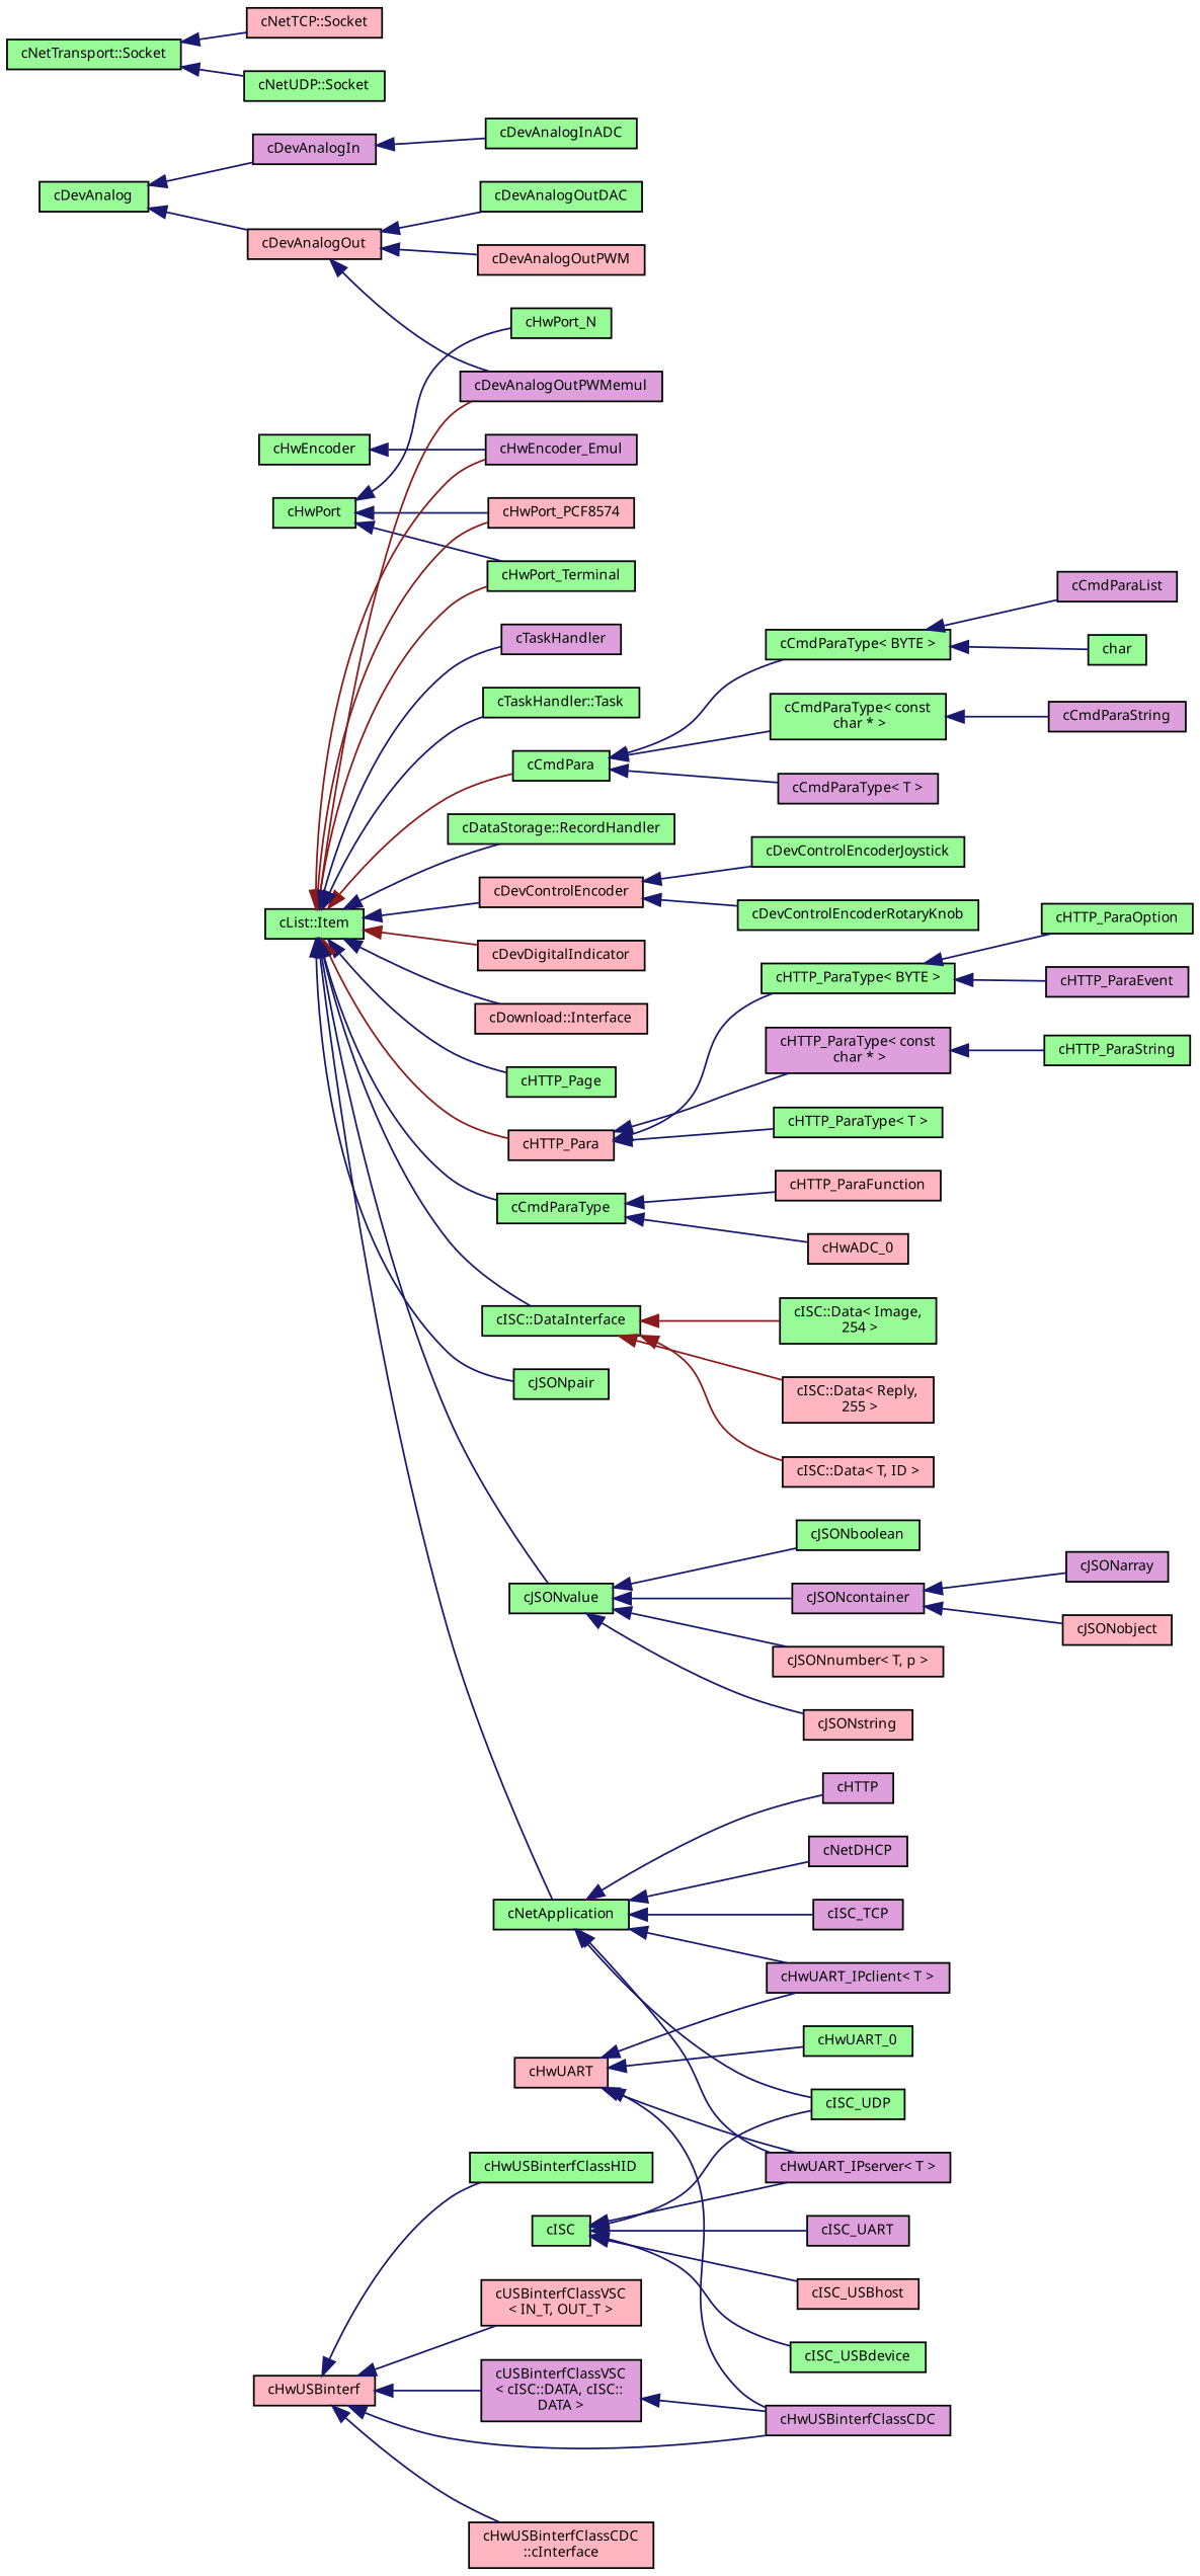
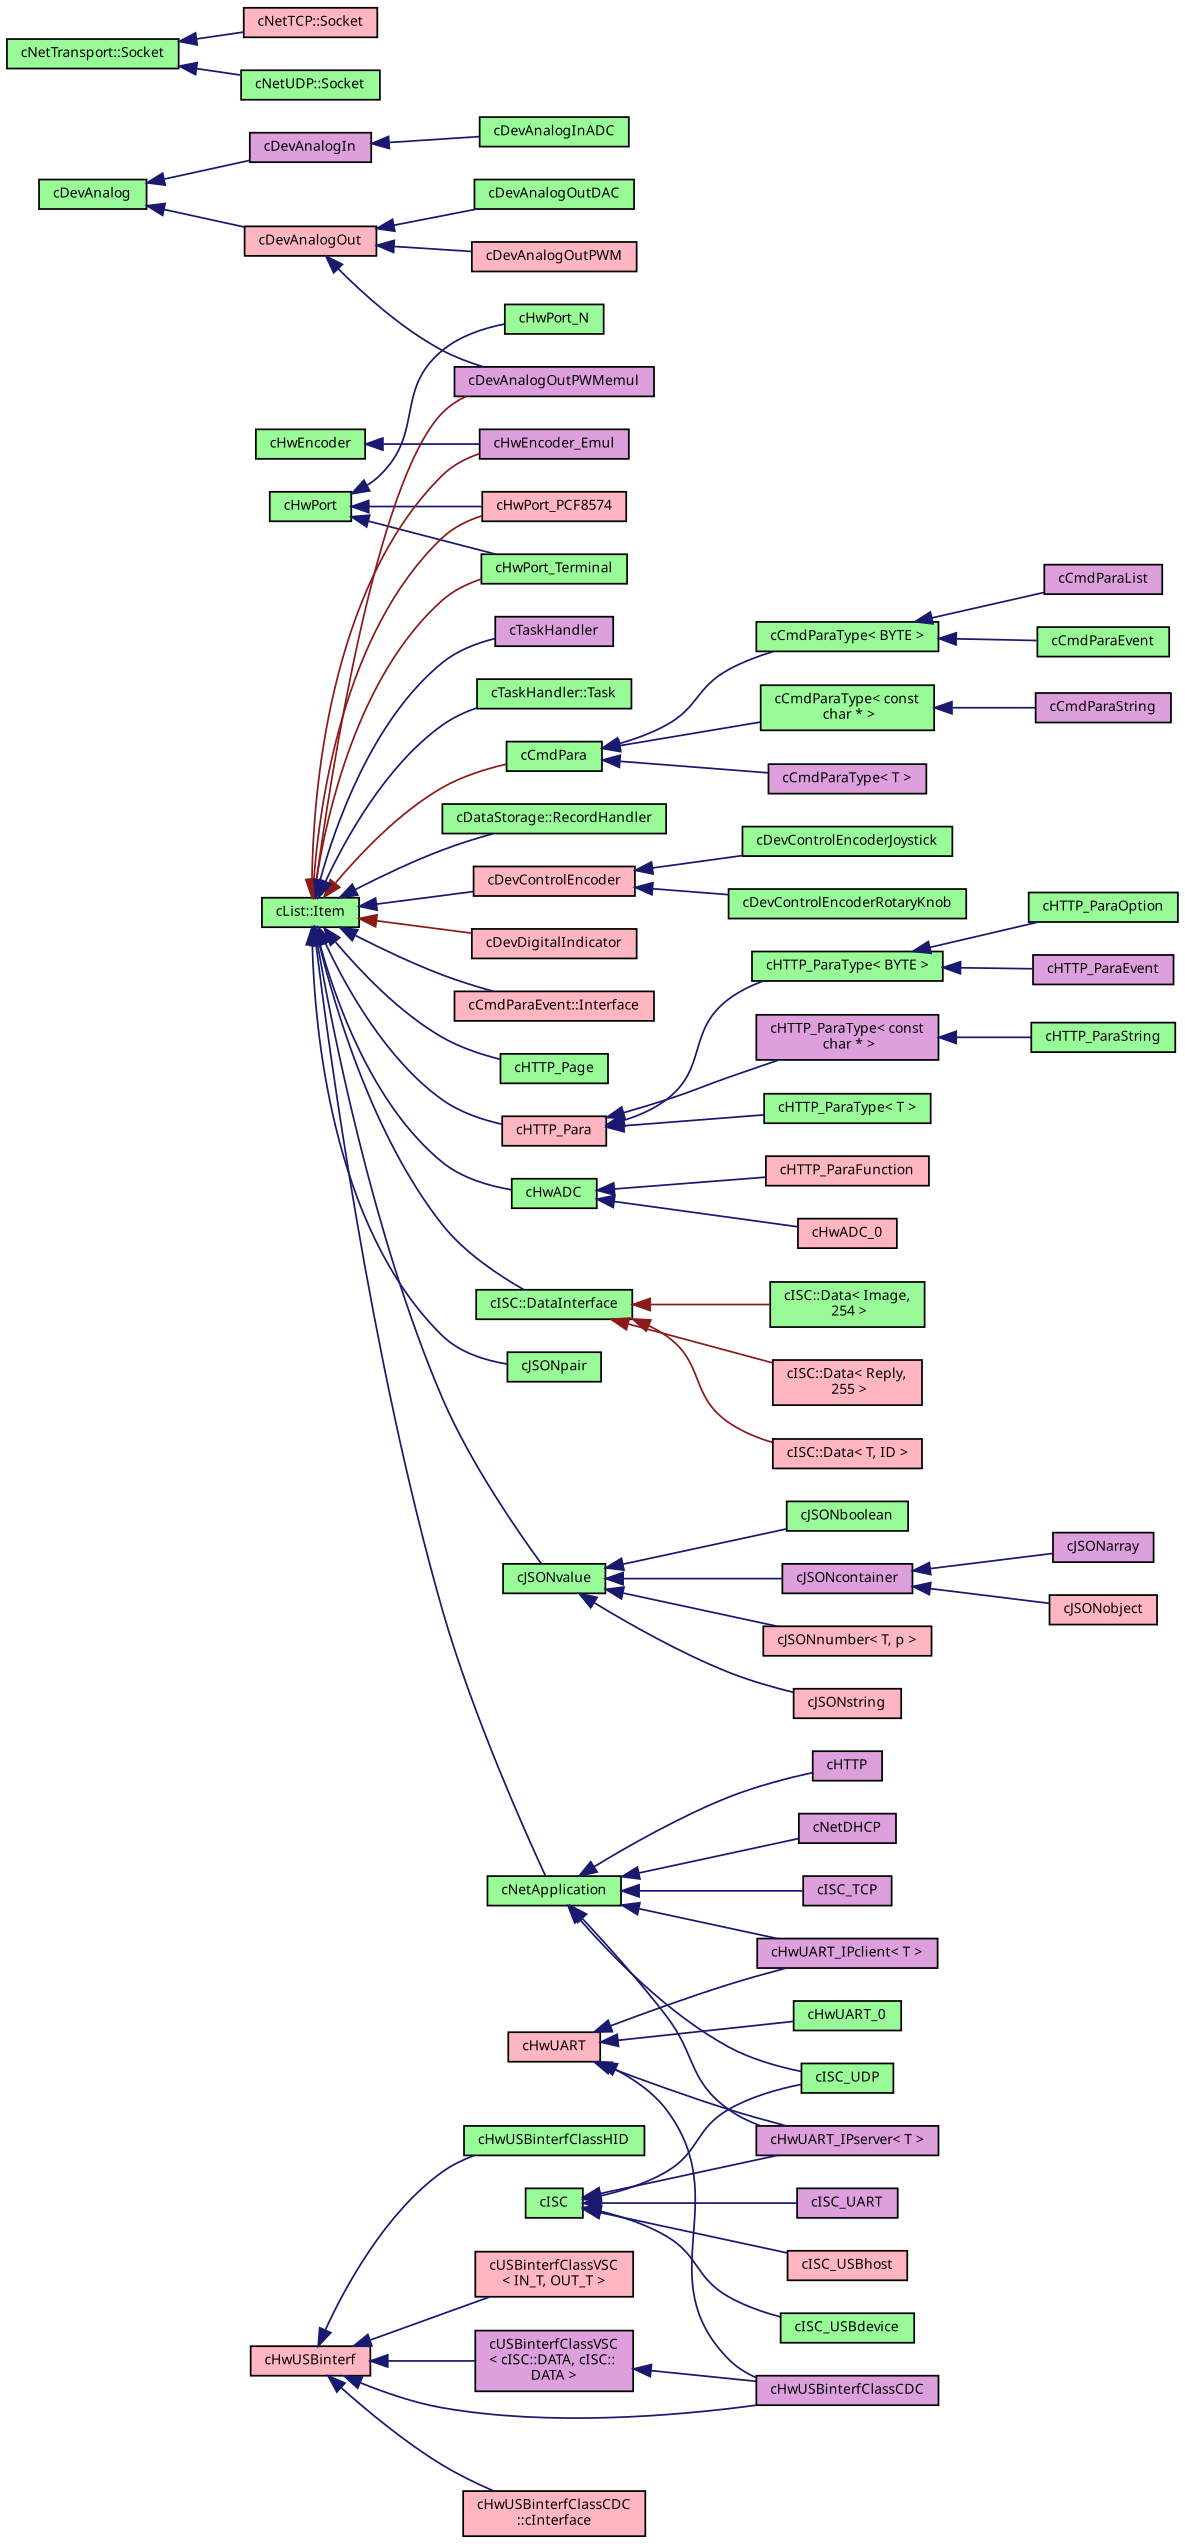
  digraph {
    rankdir=LR
    node [color=black fillcolor=palegreen fontname=Sans fontsize=8 shape=record style=filled]
    edge [color=midnightblue dir=back fontname=Sans fontsize=8 labelfontname=Sans labelfontsize=8 style=solid]
    n1 [height=0.2 label=cDevAnalog width=0.4]
    n2 [fillcolor=plum height=0.2 label=cDevAnalogIn width=0.4]
    n3 [fillcolor=lightpink height=0.2 label=cDevAnalogOut width=0.4]
    n4 [height=0.2 label=cDevAnalogInADC width=0.4]
    n5 [height=0.2 label=cDevAnalogOutDAC width=0.4]
    n6 [fillcolor=lightpink height=0.2 label=cDevAnalogOutPWM width=0.4]
    n7 [fillcolor=plum height=0.2 label=cDevAnalogOutPWMemul width=0.4]
    n8 [height=0.2 label=cHwEncoder width=0.4]
    n9 [fillcolor=plum height=0.2 label=cHwEncoder_Emul width=0.4]
    n10 [height=0.2 label=cHwPort width=0.4]
    n11 [height=0.2 label=cHwPort_N width=0.4]
    n12 [fillcolor=lightpink height=0.2 label=cHwPort_PCF8574 width=0.4]
    n13 [height=0.2 label=cHwPort_Terminal width=0.4]
    n14 [fillcolor=lightpink height=0.2 label=cHwUART width=0.4]
    n15 [height=0.2 label=cHwUART_0 width=0.4]
    n16 [fillcolor=plum height=0.2 label="cHwUART_IPclient\< T \>" width=0.4]
    n17 [fillcolor=plum height=0.2 label="cHwUART_IPserver\< T \>" width=0.4]
    n18 [fillcolor=plum height=0.2 label=cHwUSBinterfClassCDC width=0.4]
    n19 [fillcolor=lightpink height=0.2 label=cHwUSBinterf width=0.4]
    n20 [fillcolor=lightpink height=0.2 label="cHwUSBinterfClassCDC\l::cInterface" width=0.4]
    n21 [height=0.2 label=cHwUSBinterfClassHID width=0.4]
    n22 [fillcolor=lightpink height=0.2 label="cUSBinterfClassVSC\l\< IN_T, OUT_T \>" width=0.4]
    n23 [fillcolor=plum height=0.2 label="cUSBinterfClassVSC\l\< cISC::DATA, cISC::\lDATA \>" width=0.4]
    n24 [height=0.2 label=cISC_USBdevice width=0.4]
    n25 [height=0.2 label=cISC width=0.4]
    n26 [fillcolor=plum height=0.2 label=cISC_UART width=0.4]
    n27 [height=0.2 label=cISC_UDP width=0.4]
    n28 [fillcolor=lightpink height=0.2 label=cISC_USBhost width=0.4]
    n29 [fillcolor=plum height=0.2 label=cISC_TCP width=0.4]
    n30 [height=0.2 label="cList::Item" width=0.4]
    n31 [height=0.2 label=cCmdPara width=0.4]
    n32 [height=0.2 label="cDataStorage::RecordHandler" width=0.4]
    n33 [fillcolor=lightpink height=0.2 label=cDevControlEncoder width=0.4]
    n34 [fillcolor=lightpink height=0.2 label=cDevDigitalIndicator width=0.4]
-   n35 [fillcolor=lightpink height=0.2 label="cDownload::Interface" width=0.4]
+   n35 [fillcolor=lightpink height=0.2 label="cCmdParaEvent::Interface" width=0.4]
    n36 [height=0.2 label=cHTTP_Page width=0.4]
    n37 [fillcolor=lightpink height=0.2 label=cHTTP_Para width=0.4]
-   n38 [height=0.2 label=cCmdParaType width=0.4]
+   n38 [height=0.2 label=cHwADC width=0.4]
    n39 [height=0.2 label="cISC::DataInterface" width=0.4]
    n40 [height=0.2 label=cJSONpair width=0.4]
    n41 [height=0.2 label=cJSONvalue width=0.4]
    n42 [height=0.2 label=cNetApplication width=0.4]
    n43 [fillcolor=plum height=0.2 label=cTaskHandler width=0.4]
    n44 [height=0.2 label="cTaskHandler::Task" width=0.4]
    n45 [fillcolor=plum height=0.2 label="cCmdParaType\< T \>" width=0.4]
    n46 [height=0.2 label="cCmdParaType\< BYTE \>" width=0.4]
    n47 [height=0.2 label="cCmdParaType\< const\l char * \>" width=0.4]
    n48 [height=0.2 label=cDevControlEncoderJoystick width=0.4]
    n49 [height=0.2 label=cDevControlEncoderRotaryKnob width=0.4]
    n50 [height=0.2 label="cHTTP_ParaType\< T \>" width=0.4]
    n51 [height=0.2 label="cHTTP_ParaType\< BYTE \>" width=0.4]
    n52 [fillcolor=plum height=0.2 label="cHTTP_ParaType\< const\l char * \>" width=0.4]
    n53 [fillcolor=lightpink height=0.2 label=cHTTP_ParaFunction width=0.4]
    n54 [fillcolor=lightpink height=0.2 label=cHwADC_0 width=0.4]
    n55 [fillcolor=lightpink height=0.2 label="cISC::Data\< T, ID \>" width=0.4]
    n56 [height=0.2 label="cISC::Data\< Image,\l 254 \>" width=0.4]
    n57 [fillcolor=lightpink height=0.2 label="cISC::Data\< Reply,\l 255 \>" width=0.4]
    n58 [height=0.2 label=cJSONboolean width=0.4]
    n59 [fillcolor=plum height=0.2 label=cJSONcontainer width=0.4]
    n60 [fillcolor=lightpink height=0.2 label="cJSONnumber\< T, p \>" width=0.4]
    n61 [fillcolor=lightpink height=0.2 label=cJSONstring width=0.4]
    n62 [fillcolor=plum height=0.2 label=cHTTP width=0.4]
    n63 [fillcolor=plum height=0.2 label=cNetDHCP width=0.4]
    n64 [height=0.2 label="cNetTransport::Socket" width=0.4]
    n65 [fillcolor=lightpink height=0.2 label="cNetTCP::Socket" width=0.4]
    n66 [height=0.2 label="cNetUDP::Socket" width=0.4]
-   n67 [height=0.2 label=char width=0.4]
+   n67 [height=0.2 label=cCmdParaEvent width=0.4]
    n68 [fillcolor=plum height=0.2 label=cCmdParaList width=0.4]
    n69 [fillcolor=plum height=0.2 label=cCmdParaString width=0.4]
    n70 [fillcolor=plum height=0.2 label=cHTTP_ParaEvent width=0.4]
    n71 [height=0.2 label=cHTTP_ParaOption width=0.4]
    n72 [height=0.2 label=cHTTP_ParaString width=0.4]
    n73 [fillcolor=plum height=0.2 label=cJSONarray width=0.4]
    n74 [fillcolor=lightpink height=0.2 label=cJSONobject width=0.4]
    n1 -> n2
    n1 -> n3
    n2 -> n4
    n3 -> n5
    n3 -> n6
    n3 -> n7
    n8 -> n9
    n10 -> n11
    n10 -> n12
    n10 -> n13
    n14 -> n15
    n14 -> n16
    n14 -> n17
    n14 -> n18
    n19 -> n18
    n19 -> n20
    n19 -> n21
    n19 -> n22
    n19 -> n23
    n23 -> n18
    n25 -> n17
    n25 -> n24
    n25 -> n26
    n25 -> n27
    n25 -> n28
    n30 -> n7 [color=firebrick4]
    n30 -> n9 [color=firebrick4]
    n30 -> n12 [color=firebrick4]
    n30 -> n13 [color=firebrick4]
    n30 -> n31 [color=firebrick4]
    n30 -> n32
    n30 -> n33
    n30 -> n34 [color=firebrick4]
    n30 -> n35
    n30 -> n36
-   n30 -> n37 [color=firebrick4]
+   n30 -> n37
    n30 -> n38
    n30 -> n39
    n30 -> n40
    n30 -> n41
    n30 -> n42
    n30 -> n43
    n30 -> n44
    n31 -> n45
    n31 -> n46
    n31 -> n47
    n33 -> n48
    n33 -> n49
    n37 -> n50
    n37 -> n51
    n37 -> n52
    n38 -> n53
    n38 -> n54
    n39 -> n55 [color=firebrick4]
    n39 -> n56 [color=firebrick4]
    n39 -> n57 [color=firebrick4]
    n41 -> n58
    n41 -> n59
    n41 -> n60
    n41 -> n61
    n42 -> n16
    n42 -> n17
    n42 -> n27
    n42 -> n29
    n42 -> n62
    n42 -> n63
    n46 -> n67
    n46 -> n68
    n47 -> n69
    n51 -> n70
    n51 -> n71
    n52 -> n72
    n59 -> n73
    n59 -> n74
    n64 -> n65
    n64 -> n66
  }
